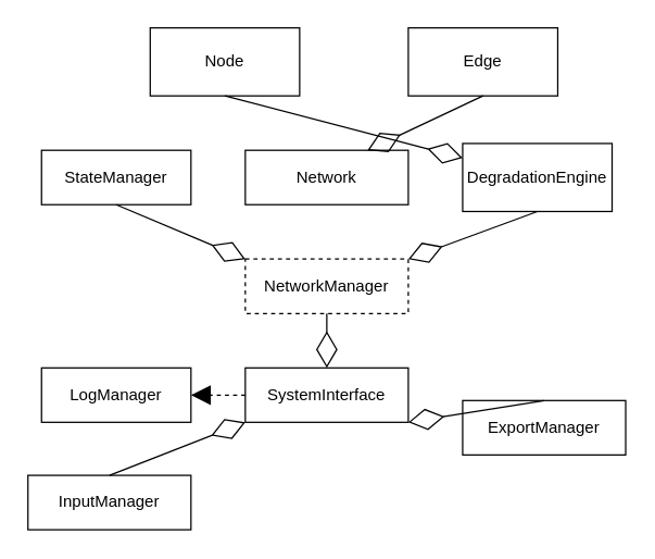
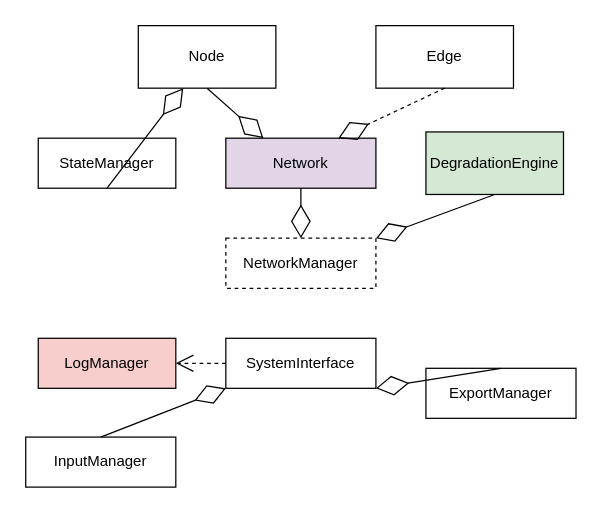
  <mxCell id="0" />
  <mxCell id="1" parent="0" />
- <mxCell id="2" value="Network" style="html=1;whiteSpace=wrap;" parent="1" vertex="1"><mxGeometry x="180" y="110" width="120" height="40" as="geometry" /></mxCell>
+ <mxCell id="2" value="Network" style="html=1;whiteSpace=wrap;fillColor=#e1d5e7;" parent="1" vertex="1"><mxGeometry x="180" y="110" width="120" height="40" as="geometry" /></mxCell>
  <mxCell id="3" value="Node" style="html=1;whiteSpace=wrap;" parent="1" vertex="1"><mxGeometry x="110" y="20" width="110" height="50" as="geometry" /></mxCell>
  <mxCell id="4" value="Edge" style="html=1;whiteSpace=wrap;" parent="1" vertex="1"><mxGeometry x="300" y="20" width="110" height="50" as="geometry" /></mxCell>
  <mxCell id="5" value="NetworkManager" style="html=1;whiteSpace=wrap;dashed=1;" parent="1" vertex="1"><mxGeometry x="180" y="190" width="120" height="40" as="geometry" /></mxCell>
  <mxCell id="6" value="SystemInterface" style="html=1;whiteSpace=wrap;" parent="1" vertex="1"><mxGeometry x="180" width="120" height="40" as="geometry" y="270" /></mxCell>
- <mxCell id="8" value="" style="endArrow=diamondThin;endFill=0;endSize=24;html=1;rounded=0;exitX=0.5;exitY=1;exitDx=0;exitDy=0;" parent="1" source="3" target="12" edge="1"><mxGeometry width="160" relative="1" as="geometry"><mxPoint x="620" y="400" as="sourcePoint" /><mxPoint x="570" y="440" as="targetPoint" /></mxGeometry></mxCell>
- <mxCell id="9" value="" style="endArrow=diamondThin;endFill=0;endSize=24;html=1;rounded=0;entryX=0.75;entryY=0;entryDx=0;entryDy=0;exitX=0.5;exitY=1;exitDx=0;exitDy=0;" parent="1" source="4" target="2" edge="1"><mxGeometry width="160" relative="1" as="geometry"><mxPoint x="665" y="280" as="sourcePoint" /><mxPoint x="675" y="350" as="targetPoint" /></mxGeometry></mxCell>
+ <mxCell id="7" value="" style="endArrow=diamondThin;endFill=0;endSize=24;html=1;rounded=0;entryX=0.5;entryY=0;entryDx=0;entryDy=0;exitX=0.5;exitY=1;exitDx=0;exitDy=0;" parent="1" source="2" target="5" edge="1"><mxGeometry width="160" relative="1" as="geometry"><mxPoint x="460" y="590" as="sourcePoint" /><mxPoint x="620" y="590" as="targetPoint" /></mxGeometry></mxCell>
+ <mxCell id="8" value="" style="endArrow=diamondThin;endFill=0;endSize=24;html=1;rounded=0;entryX=0.25;entryY=0;entryDx=0;entryDy=0;exitX=0.5;exitY=1;exitDx=0;exitDy=0;" parent="1" source="3" target="2" edge="1"><mxGeometry width="160" relative="1" as="geometry"><mxPoint x="620" y="400" as="sourcePoint" /><mxPoint x="570" y="440" as="targetPoint" /></mxGeometry></mxCell>
+ <mxCell id="9" value="" style="endArrow=diamondThin;endFill=0;endSize=24;html=1;rounded=0;entryX=0.75;entryY=0;entryDx=0;entryDy=0;exitX=0.5;exitY=1;exitDx=0;exitDy=0;dashed=1;" parent="1" source="4" target="2" edge="1"><mxGeometry width="160" relative="1" as="geometry"><mxPoint x="665" y="280" as="sourcePoint" /><mxPoint x="675" y="350" as="targetPoint" /></mxGeometry></mxCell>
  <mxCell id="10" value="StateManager" style="html=1;whiteSpace=wrap;" parent="1" vertex="1"><mxGeometry x="30" y="110" width="110" height="40" as="geometry" /></mxCell>
- <mxCell id="11" value="" style="endArrow=diamondThin;endFill=0;endSize=24;html=1;rounded=0;entryX=0;entryY=0;entryDx=0;entryDy=0;exitX=0.5;exitY=1;exitDx=0;exitDy=0;" parent="1" source="10" target="5" edge="1"><mxGeometry width="160" relative="1" as="geometry"><mxPoint x="620" y="400" as="sourcePoint" /><mxPoint x="570" y="440" as="targetPoint" /></mxGeometry></mxCell>
- <mxCell id="12" value="DegradationEngine" style="html=1;whiteSpace=wrap;" parent="1" vertex="1"><mxGeometry x="340" y="105" width="110" height="50" as="geometry" /></mxCell>
+ <mxCell id="11" value="" style="endArrow=diamondThin;endFill=0;endSize=24;html=1;rounded=0;exitX=0.5;exitY=1;exitDx=0;exitDy=0;" parent="1" source="10" target="3" edge="1"><mxGeometry width="160" relative="1" as="geometry"><mxPoint x="620" y="400" as="sourcePoint" /><mxPoint x="570" y="440" as="targetPoint" /></mxGeometry></mxCell>
+ <mxCell id="12" value="DegradationEngine" style="html=1;whiteSpace=wrap;fillColor=#d5e8d4;" parent="1" vertex="1"><mxGeometry x="340" y="105" width="110" height="50" as="geometry" /></mxCell>
  <mxCell id="13" value="" style="endArrow=diamondThin;endFill=0;endSize=24;html=1;rounded=0;entryX=1;entryY=0;entryDx=0;entryDy=0;exitX=0.5;exitY=1;exitDx=0;exitDy=0;" parent="1" source="12" target="5" edge="1"><mxGeometry width="160" relative="1" as="geometry"><mxPoint x="630" y="410" as="sourcePoint" /><mxPoint x="570" y="465" as="targetPoint" /></mxGeometry></mxCell>
  <mxCell id="14" value="InputManager&lt;span style=&quot;color: rgba(0, 0, 0, 0); font-family: monospace; font-size: 0px; text-align: start; text-wrap: nowrap;&quot;&gt;%3CmxGraphModel%3E%3Croot%3E%3CmxCell%20id%3D%220%22%2F%3E%3CmxCell%20id%3D%221%22%20parent%3D%220%22%2F%3E%3CmxCell%20id%3D%222%22%20value%3D%22UserInterface%22%20style%3D%22html%3D1%3BwhiteSpace%3Dwrap%3B%22%20vertex%3D%221%22%20parent%3D%221%22%3E%3CmxGeometry%20x%3D%22-110%22%20y%3D%22160%22%20width%3D%22110%22%20height%3D%2250%22%20as%3D%22geometry%22%2F%3E%3C%2FmxCell%3E%3C%2Froot%3E%3C%2FmxGraphModel%3E&lt;/span&gt;" style="html=1;whiteSpace=wrap;" parent="1" vertex="1"><mxGeometry x="20" y="349" width="120" height="40" as="geometry" /></mxCell>
  <mxCell id="15" value="ExportManager" style="html=1;whiteSpace=wrap;" parent="1" vertex="1"><mxGeometry x="340" y="294" width="120" height="40" as="geometry" /></mxCell>
  <mxCell id="16" value="" style="endArrow=diamondThin;endFill=0;endSize=24;html=1;rounded=0;exitX=0.5;exitY=0;exitDx=0;exitDy=0;entryX=0;entryY=1;entryDx=0;entryDy=0;" parent="1" source="14" target="6" edge="1"><mxGeometry width="160" relative="1" as="geometry"><mxPoint x="590" y="420" as="sourcePoint" /><mxPoint x="190" y="470" as="targetPoint" /></mxGeometry></mxCell>
  <mxCell id="17" value="" style="endArrow=diamondThin;endFill=0;endSize=24;html=1;rounded=0;entryX=1;entryY=1;entryDx=0;entryDy=0;exitX=0.5;exitY=0;exitDx=0;exitDy=0;" parent="1" source="15" target="6" edge="1"><mxGeometry width="160" relative="1" as="geometry"><mxPoint x="110" y="415" as="sourcePoint" /><mxPoint x="160" y="453" as="targetPoint" /></mxGeometry></mxCell>
- <mxCell id="18" value="LogManager" style="html=1;whiteSpace=wrap;" parent="1" vertex="1"><mxGeometry x="30" width="110" height="40" as="geometry" y="270" /></mxCell>
- <mxCell id="19" value="" style="endArrow=block;endSize=12;dashed=1;html=1;rounded=0;exitX=0;exitY=0.5;exitDx=0;exitDy=0;entryX=1;entryY=0.5;entryDx=0;entryDy=0;" parent="1" source="6" target="18" edge="1"><mxGeometry width="160" relative="1" as="geometry"><mxPoint x="220" y="240" as="sourcePoint" /><mxPoint x="222" y="281" as="targetPoint" /></mxGeometry></mxCell>
- <mxCell id="20" value="" style="endArrow=diamondThin;endFill=0;endSize=24;html=1;rounded=0;entryX=0.5;entryY=0;entryDx=0;entryDy=0;exitX=0.5;exitY=1;exitDx=0;exitDy=0;" edge="1" parent="1" source="5" target="6"><mxGeometry width="160" relative="1" as="geometry"><mxPoint x="300" y="240" as="sourcePoint" /><mxPoint x="310" y="400" as="targetPoint" /></mxGeometry></mxCell>
+ <mxCell id="18" value="LogManager" style="html=1;whiteSpace=wrap;fillColor=#f8cecc;" parent="1" vertex="1"><mxGeometry x="30" width="110" height="40" as="geometry" y="270" /></mxCell>
+ <mxCell id="19" value="" style="endArrow=open;endSize=12;dashed=1;html=1;rounded=0;exitX=0;exitY=0.5;exitDx=0;exitDy=0;entryX=1;entryY=0.5;entryDx=0;entryDy=0;" parent="1" source="6" target="18" edge="1"><mxGeometry width="160" relative="1" as="geometry"><mxPoint x="220" y="240" as="sourcePoint" /><mxPoint x="222" y="281" as="targetPoint" /></mxGeometry></mxCell>
